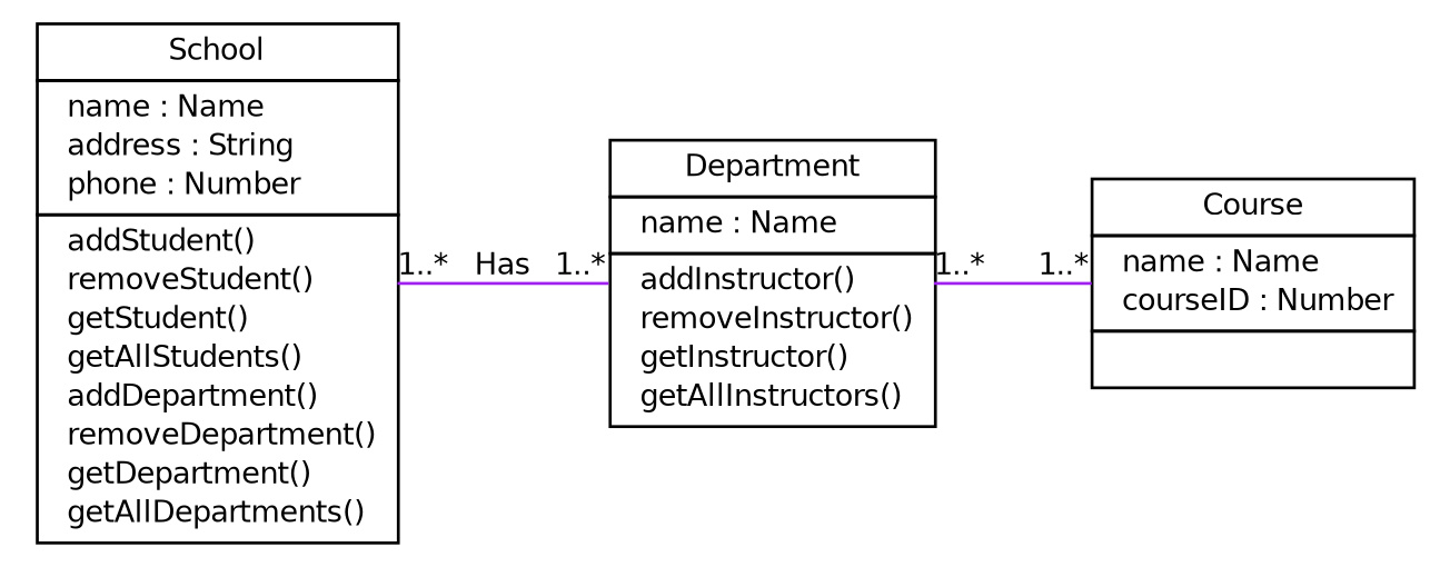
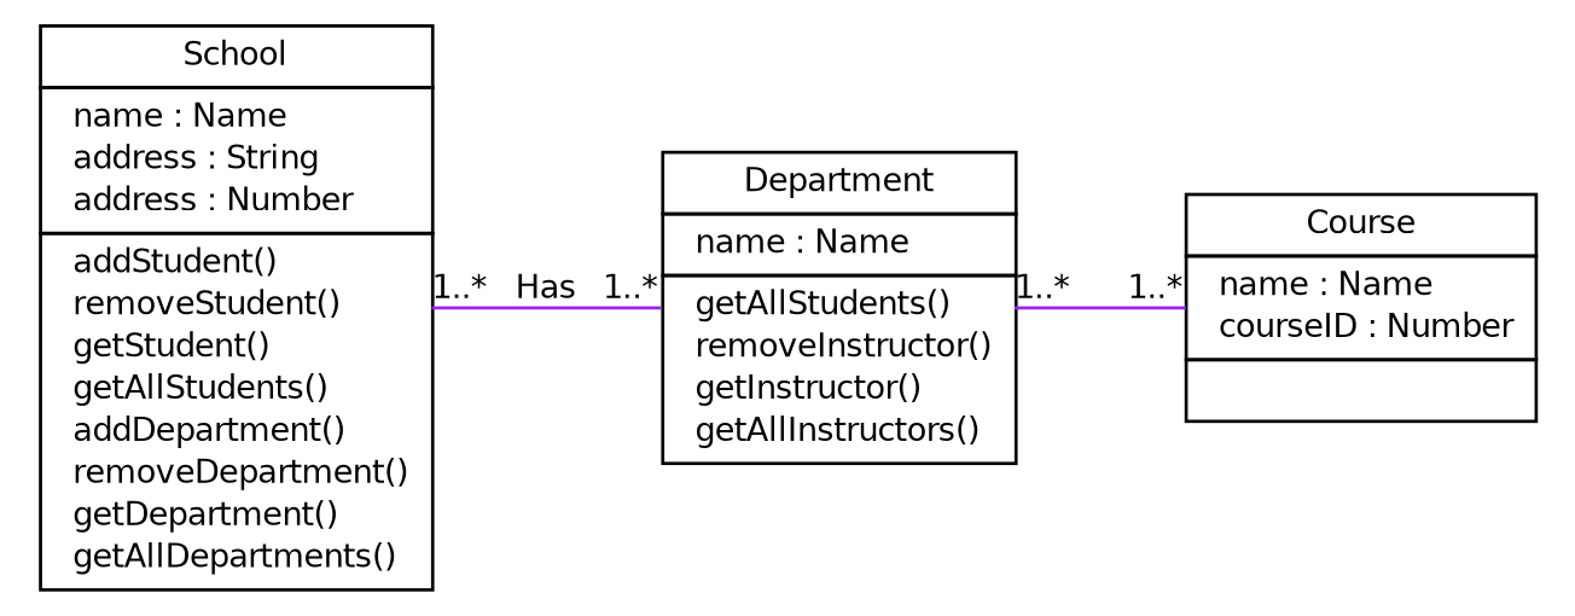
  digraph {
    rankdir=LR
    node [fontcolor=black fontname=Helvetica fontsize=10.0 shape=plaintext]
    edge [arrowhead=none color=purple fontcolor=black fontname=Helvetica fontsize=10.0 headlabel="1..*" headport=p labelfontname=Helvetica labelfontsize=10 taillabel="1..*" tailport=p]
-   n1 [label=<<table border="0" cellborder="1" cellspacing="0" cellpadding="2" port="p"><tr><td><table border="0" cellspacing="0" cellpadding="1"><tr><td> School </td></tr></table></td></tr><tr><td><table border="0" cellspacing="0" cellpadding="1"><tr><td align="left">  name : Name </td></tr><tr><td align="left">  address : String </td></tr><tr><td align="left">  phone : Number </td></tr></table></td></tr><tr><td><table border="0" cellspacing="0" cellpadding="1"><tr><td align="left">  addStudent() </td></tr><tr><td align="left">  removeStudent() </td></tr><tr><td align="left">  getStudent() </td></tr><tr><td align="left">  getAllStudents() </td></tr><tr><td align="left">  addDepartment() </td></tr><tr><td align="left">  removeDepartment() </td></tr><tr><td align="left">  getDepartment() </td></tr><tr><td align="left">  getAllDepartments() </td></tr></table></td></tr></table>>]
-   n2 [label=<<table border="0" cellborder="1" cellspacing="0" cellpadding="2" port="p"><tr><td><table border="0" cellspacing="0" cellpadding="1"><tr><td> Department </td></tr></table></td></tr><tr><td><table border="0" cellspacing="0" cellpadding="1"><tr><td align="left">  name : Name </td></tr></table></td></tr><tr><td><table border="0" cellspacing="0" cellpadding="1"><tr><td align="left">  addInstructor() </td></tr><tr><td align="left">  removeInstructor() </td></tr><tr><td align="left">  getInstructor() </td></tr><tr><td align="left">  getAllInstructors() </td></tr></table></td></tr></table>>]
+   n1 [label=<<table border="0" cellborder="1" cellspacing="0" cellpadding="2" port="p"><tr><td><table border="0" cellspacing="0" cellpadding="1"><tr><td> School </td></tr></table></td></tr><tr><td><table border="0" cellspacing="0" cellpadding="1"><tr><td align="left">  name : Name </td></tr><tr><td align="left">  address : String </td></tr><tr><td align="left">  address : Number </td></tr></table></td></tr><tr><td><table border="0" cellspacing="0" cellpadding="1"><tr><td align="left">  addStudent() </td></tr><tr><td align="left">  removeStudent() </td></tr><tr><td align="left">  getStudent() </td></tr><tr><td align="left">  getAllStudents() </td></tr><tr><td align="left">  addDepartment() </td></tr><tr><td align="left">  removeDepartment() </td></tr><tr><td align="left">  getDepartment() </td></tr><tr><td align="left">  getAllDepartments() </td></tr></table></td></tr></table>>]
+   n2 [label=<<table border="0" cellborder="1" cellspacing="0" cellpadding="2" port="p"><tr><td><table border="0" cellspacing="0" cellpadding="1"><tr><td> Department </td></tr></table></td></tr><tr><td><table border="0" cellspacing="0" cellpadding="1"><tr><td align="left">  name : Name </td></tr></table></td></tr><tr><td><table border="0" cellspacing="0" cellpadding="1"><tr><td align="left">  getAllStudents() </td></tr><tr><td align="left">  removeInstructor() </td></tr><tr><td align="left">  getInstructor() </td></tr><tr><td align="left">  getAllInstructors() </td></tr></table></td></tr></table>>]
    n3 [label=<<table border="0" cellborder="1" cellspacing="0" cellpadding="2" port="p"><tr><td><table border="0" cellspacing="0" cellpadding="1"><tr><td> Course </td></tr></table></td></tr><tr><td><table border="0" cellspacing="0" cellpadding="1"><tr><td align="left">  name : Name </td></tr><tr><td align="left">  courseID : Number </td></tr></table></td></tr><tr><td><table border="0" cellspacing="0" cellpadding="1"><tr><td align="left">  </td></tr></table></td></tr></table>>]
    n1 -> n2 [arrowtail=diamond label=Has]
    n2 -> n3
  }
